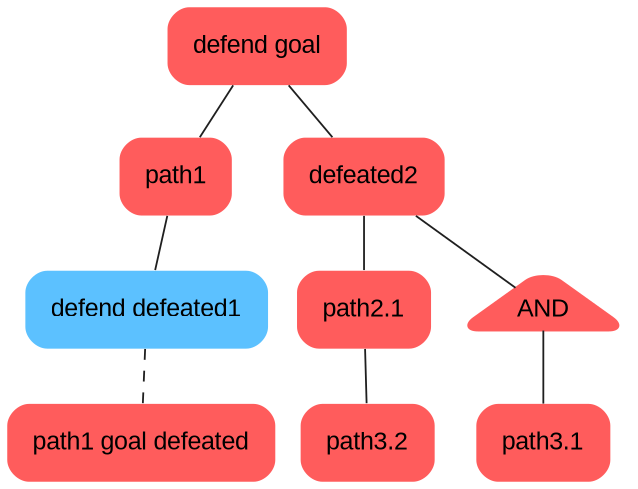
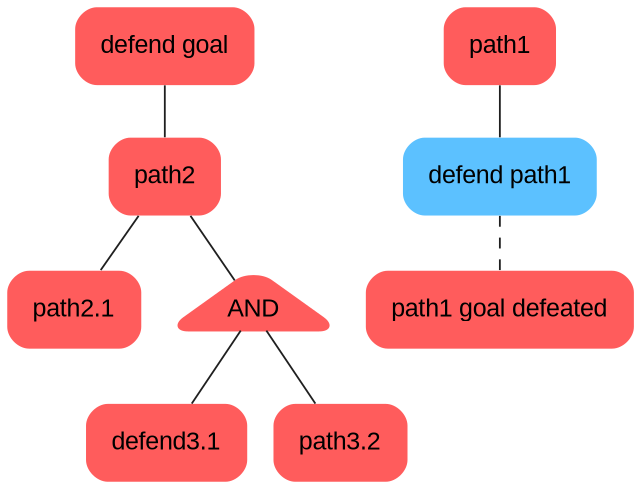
  graph {
    nodesep=0.2
    ranksep=0.4
    splines=True
    node [color="#000000" fillcolor="#ff5c5c" fontname=Arial margin=0.2 shape=plaintext style="filled, rounded"]
    edge [color="#1f1f1f" fontname=Arial style=solid]
    n1 [label="defend goal"]
    n2 [label=path1]
-   n3 [label=defeated2]
-   n4 [fillcolor="#5cc1ff" label="defend defeated1"]
+   n3 [label=path2]
+   n4 [fillcolor="#5cc1ff" label="defend path1"]
    n5 [label="path2.1"]
    n6 [color="#ff5c5c" label=AND margin=0.05 shape=triangle]
    n7 [label="path1 goal defeated"]
-   n8 [label="path3.1"]
+   n8 [label="defend3.1"]
    n9 [label="path3.2"]
-   n1 -- n2
    n1 -- n3
    n2 -- n4
    n3 -- n5
    n3 -- n6
    n4 -- n7 [style=dashed]
    n6 -- n8
-   n5 -- n9
+   n6 -- n9
  }
